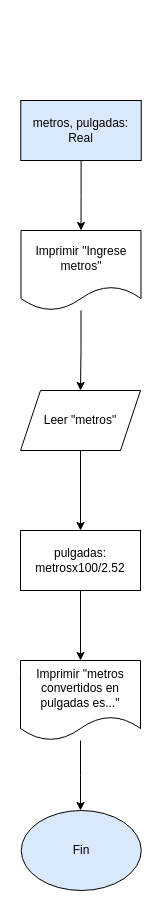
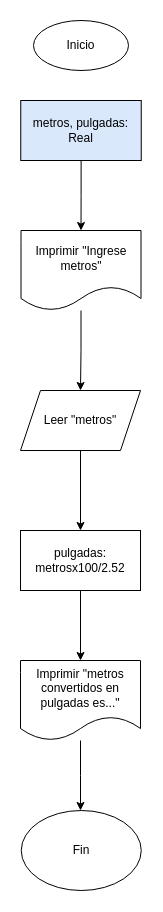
  <mxCell id="0" />
  <mxCell id="1" parent="0" />
+ <mxCell id="2" value="Inicio" style="ellipse;whiteSpace=wrap;html=1;" vertex="1" parent="1"><mxGeometry x="33" y="20" width="95" height="50" as="geometry" /></mxCell>
  <mxCell id="3" value="" style="edgeStyle=orthogonalEdgeStyle;rounded=0;orthogonalLoop=1;jettySize=auto;html=1;" edge="1" parent="1" source="4" target="6"><mxGeometry relative="1" as="geometry" /></mxCell>
  <mxCell id="4" value="metros, pulgadas: Real" style="whiteSpace=wrap;html=1;fillColor=#dae8fc;" vertex="1" parent="1"><mxGeometry x="20.25" y="100" width="120.5" height="60" as="geometry" /></mxCell>
  <mxCell id="5" value="" style="edgeStyle=orthogonalEdgeStyle;rounded=0;orthogonalLoop=1;jettySize=auto;html=1;" edge="1" parent="1" source="6" target="8"><mxGeometry relative="1" as="geometry" /></mxCell>
  <mxCell id="6" value="Imprimir &quot;Ingrese metros&quot;" style="shape=document;whiteSpace=wrap;html=1;boundedLbl=1;" vertex="1" parent="1"><mxGeometry x="20.5" y="230" width="120" height="80" as="geometry" /></mxCell>
  <mxCell id="7" value="" style="edgeStyle=orthogonalEdgeStyle;rounded=0;orthogonalLoop=1;jettySize=auto;html=1;" edge="1" parent="1" source="8" target="10"><mxGeometry relative="1" as="geometry" /></mxCell>
  <mxCell id="8" value="Leer &quot;metros&quot;" style="shape=parallelogram;perimeter=parallelogramPerimeter;whiteSpace=wrap;html=1;fixedSize=1;" vertex="1" parent="1"><mxGeometry x="20" y="390" width="120" height="60" as="geometry" /></mxCell>
  <mxCell id="9" value="" style="edgeStyle=orthogonalEdgeStyle;rounded=0;orthogonalLoop=1;jettySize=auto;html=1;" edge="1" parent="1" source="10" target="12"><mxGeometry relative="1" as="geometry" /></mxCell>
  <mxCell id="10" value="pulgadas: metrosx100/2.52" style="whiteSpace=wrap;html=1;" vertex="1" parent="1"><mxGeometry x="20" y="530" width="120" height="60" as="geometry" /></mxCell>
  <mxCell id="11" value="" style="edgeStyle=orthogonalEdgeStyle;rounded=0;orthogonalLoop=1;jettySize=auto;html=1;" edge="1" parent="1" source="12"><mxGeometry relative="1" as="geometry"><mxPoint x="80" y="810" as="targetPoint" /></mxGeometry></mxCell>
  <mxCell id="12" value="Imprimir &quot;metros convertidos en pulgadas es...&quot;" style="shape=document;whiteSpace=wrap;html=1;boundedLbl=1;" vertex="1" parent="1"><mxGeometry x="20" y="660" width="120" height="80" as="geometry" /></mxCell>
- <mxCell id="13" value="Fin" style="ellipse;whiteSpace=wrap;html=1;fillColor=#dae8fc;" vertex="1" parent="1"><mxGeometry x="20.75" y="810" width="120" height="80" as="geometry" /></mxCell>
+ <mxCell id="13" value="Fin" style="ellipse;whiteSpace=wrap;html=1;" vertex="1" parent="1"><mxGeometry x="20.75" y="810" width="120" height="80" as="geometry" /></mxCell>
